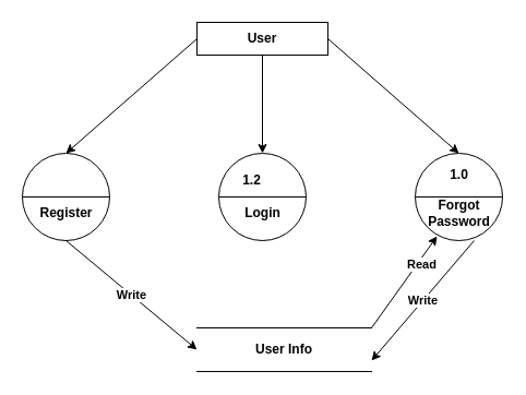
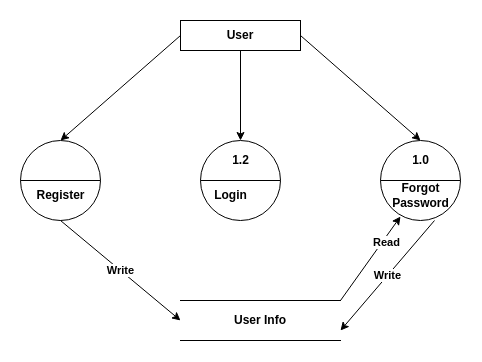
  <mxCell id="0" />
  <mxCell id="1" parent="0" />
  <mxCell id="2" value="&lt;b&gt;User&lt;/b&gt;" style="rounded=0;whiteSpace=wrap;html=1;" vertex="1" parent="1"><mxGeometry x="180" y="20" width="120" height="30" as="geometry" /></mxCell>
  <mxCell id="3" value="" style="ellipse;whiteSpace=wrap;html=1;aspect=fixed;" vertex="1" parent="1"><mxGeometry x="20" y="140" width="80" height="80" as="geometry" /></mxCell>
  <mxCell id="4" value="" style="endArrow=none;html=1;rounded=0;exitX=0;exitY=0.5;exitDx=0;exitDy=0;entryX=1;entryY=0.5;entryDx=0;entryDy=0;" edge="1" parent="1" source="3" target="3"><mxGeometry width="50" height="50" relative="1" as="geometry"><mxPoint x="120" y="300" as="sourcePoint" /><mxPoint x="170" y="250" as="targetPoint" /></mxGeometry></mxCell>
  <mxCell id="5" value="" style="ellipse;whiteSpace=wrap;html=1;aspect=fixed;" vertex="1" parent="1"><mxGeometry x="200" y="140" width="80" height="80" as="geometry" /></mxCell>
  <mxCell id="6" value="" style="endArrow=none;html=1;rounded=0;exitX=0;exitY=0.5;exitDx=0;exitDy=0;entryX=1;entryY=0.5;entryDx=0;entryDy=0;" edge="1" parent="1" source="5" target="5"><mxGeometry width="50" height="50" relative="1" as="geometry"><mxPoint x="300" y="300" as="sourcePoint" /><mxPoint x="350" y="250" as="targetPoint" /></mxGeometry></mxCell>
- <mxCell id="7" value="&lt;b&gt;1.2&lt;/b&gt;" style="text;html=1;resizable=0;autosize=1;align=center;verticalAlign=middle;points=[];fillColor=none;strokeColor=none;rounded=0;" vertex="1" parent="1"><mxGeometry x="215" y="155" width="30" height="20" as="geometry" /></mxCell>
- <mxCell id="8" value="&lt;b&gt;Login&lt;br&gt;&lt;/b&gt;" style="text;html=1;resizable=0;autosize=1;align=center;verticalAlign=middle;points=[];fillColor=none;strokeColor=none;rounded=0;" vertex="1" parent="1"><mxGeometry x="215" y="185" width="50" height="20" as="geometry" /></mxCell>
+ <mxCell id="7" value="&lt;b&gt;1.2&lt;/b&gt;" style="text;html=1;resizable=0;autosize=1;align=center;verticalAlign=middle;points=[];fillColor=none;strokeColor=none;rounded=0;" vertex="1" parent="1"><mxGeometry x="225" y="150" width="30" height="20" as="geometry" /></mxCell>
+ <mxCell id="8" value="&lt;b&gt;Login&lt;br&gt;&lt;/b&gt;" style="text;html=1;resizable=0;autosize=1;align=center;verticalAlign=middle;points=[];fillColor=none;strokeColor=none;rounded=0;" vertex="1" parent="1"><mxGeometry x="205" y="185" width="50" height="20" as="geometry" /></mxCell>
  <mxCell id="9" value="" style="ellipse;whiteSpace=wrap;html=1;aspect=fixed;" vertex="1" parent="1"><mxGeometry x="380" y="140" width="80" height="80" as="geometry" /></mxCell>
  <mxCell id="10" value="" style="endArrow=none;html=1;rounded=0;exitX=0;exitY=0.5;exitDx=0;exitDy=0;entryX=1;entryY=0.5;entryDx=0;entryDy=0;" edge="1" parent="1" source="9" target="9"><mxGeometry width="50" height="50" relative="1" as="geometry"><mxPoint x="480" y="300" as="sourcePoint" /><mxPoint x="530" y="250" as="targetPoint" /></mxGeometry></mxCell>
  <mxCell id="11" value="&lt;b&gt;1.0&lt;/b&gt;" style="text;html=1;resizable=0;autosize=1;align=center;verticalAlign=middle;points=[];fillColor=none;strokeColor=none;rounded=0;" vertex="1" parent="1"><mxGeometry x="405" y="150" width="30" height="20" as="geometry" /></mxCell>
  <mxCell id="12" value="&lt;b&gt;Forgot &lt;br&gt;Password&lt;br&gt;&lt;/b&gt;" style="text;html=1;resizable=0;autosize=1;align=center;verticalAlign=middle;points=[];fillColor=none;strokeColor=none;rounded=0;" vertex="1" parent="1"><mxGeometry x="385" y="180" width="70" height="30" as="geometry" /></mxCell>
  <mxCell id="13" value="" style="endArrow=classic;html=1;rounded=0;exitX=0.5;exitY=1;exitDx=0;exitDy=0;entryX=0.5;entryY=0;entryDx=0;entryDy=0;" edge="1" parent="1" source="2" target="5"><mxGeometry width="50" height="50" relative="1" as="geometry"><mxPoint x="260" y="290" as="sourcePoint" /><mxPoint x="310" y="240" as="targetPoint" /></mxGeometry></mxCell>
  <mxCell id="14" value="" style="endArrow=classic;html=1;rounded=0;exitX=1;exitY=0.5;exitDx=0;exitDy=0;entryX=0.5;entryY=0;entryDx=0;entryDy=0;" edge="1" parent="1" source="2" target="9"><mxGeometry width="50" height="50" relative="1" as="geometry"><mxPoint x="250" y="70" as="sourcePoint" /><mxPoint x="250" y="150" as="targetPoint" /></mxGeometry></mxCell>
  <mxCell id="15" value="" style="endArrow=classic;html=1;rounded=0;exitX=0;exitY=0.5;exitDx=0;exitDy=0;entryX=0.5;entryY=0;entryDx=0;entryDy=0;" edge="1" parent="1" source="2" target="3"><mxGeometry width="50" height="50" relative="1" as="geometry"><mxPoint x="260" y="80" as="sourcePoint" /><mxPoint x="260" y="160" as="targetPoint" /></mxGeometry></mxCell>
  <mxCell id="16" value="&lt;b&gt;User Info&lt;/b&gt;" style="shape=partialRectangle;whiteSpace=wrap;html=1;left=0;right=0;fillColor=none;" vertex="1" parent="1"><mxGeometry x="180" y="300" width="160" height="40" as="geometry" /></mxCell>
  <mxCell id="17" value="&lt;b&gt;Write&lt;/b&gt;" style="endArrow=classic;html=1;rounded=0;exitX=0.5;exitY=1;exitDx=0;exitDy=0;entryX=0;entryY=0.5;entryDx=0;entryDy=0;" edge="1" parent="1" source="3" target="16"><mxGeometry width="50" height="50" relative="1" as="geometry"><mxPoint x="260" y="290" as="sourcePoint" /><mxPoint x="310" y="240" as="targetPoint" /></mxGeometry></mxCell>
  <mxCell id="18" value="&lt;b&gt;Write&lt;/b&gt;" style="endArrow=classic;html=1;rounded=0;exitX=0.675;exitY=1;exitDx=0;exitDy=0;entryX=1;entryY=0.75;entryDx=0;entryDy=0;exitPerimeter=0;" edge="1" parent="1" source="9" target="16"><mxGeometry width="50" height="50" relative="1" as="geometry"><mxPoint x="300" y="240" as="sourcePoint" /><mxPoint x="420" y="340" as="targetPoint" /></mxGeometry></mxCell>
  <mxCell id="19" value="" style="endArrow=classic;html=1;rounded=0;entryX=0.25;entryY=0.95;entryDx=0;entryDy=0;entryPerimeter=0;exitX=1;exitY=0;exitDx=0;exitDy=0;" edge="1" parent="1" source="16" target="9"><mxGeometry width="50" height="50" relative="1" as="geometry"><mxPoint x="260" y="290" as="sourcePoint" /><mxPoint x="310" y="240" as="targetPoint" /></mxGeometry></mxCell>
  <mxCell id="20" value="&lt;b&gt;Read&lt;/b&gt;" style="edgeLabel;html=1;align=center;verticalAlign=middle;resizable=0;points=[];" vertex="1" connectable="0" parent="19"><mxGeometry x="0.439" y="-3" relative="1" as="geometry"><mxPoint as="offset" /></mxGeometry></mxCell>
  <mxCell id="21" value="&lt;b&gt;Register&lt;/b&gt;" style="text;html=1;resizable=0;autosize=1;align=center;verticalAlign=middle;points=[];fillColor=none;strokeColor=none;rounded=0;" vertex="1" parent="1"><mxGeometry x="30" y="185" width="60" height="20" as="geometry" /></mxCell>
